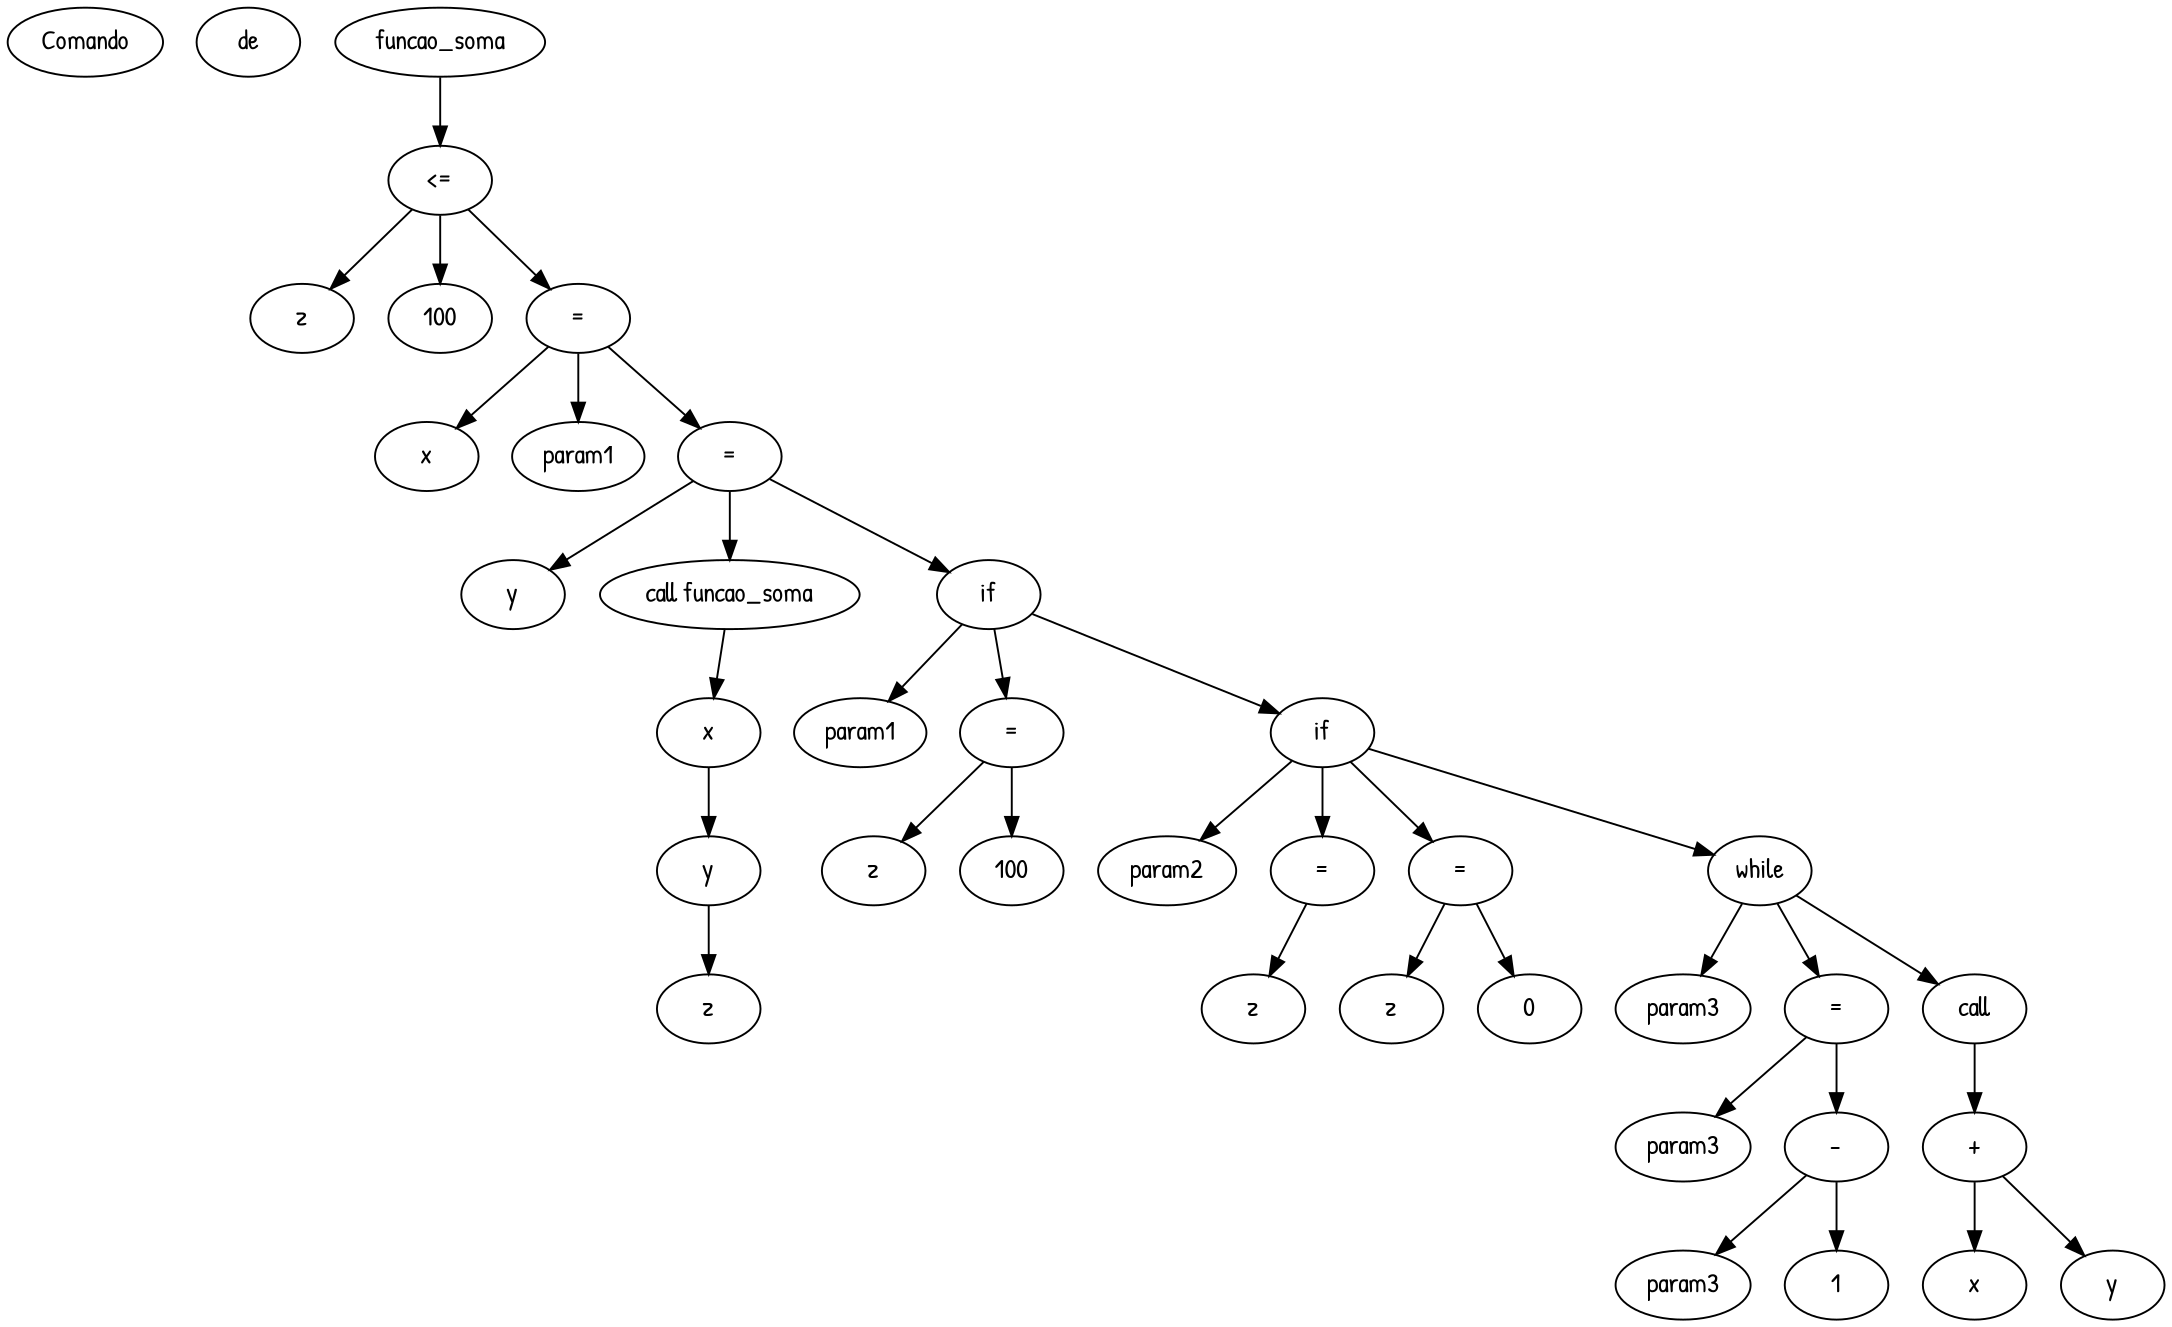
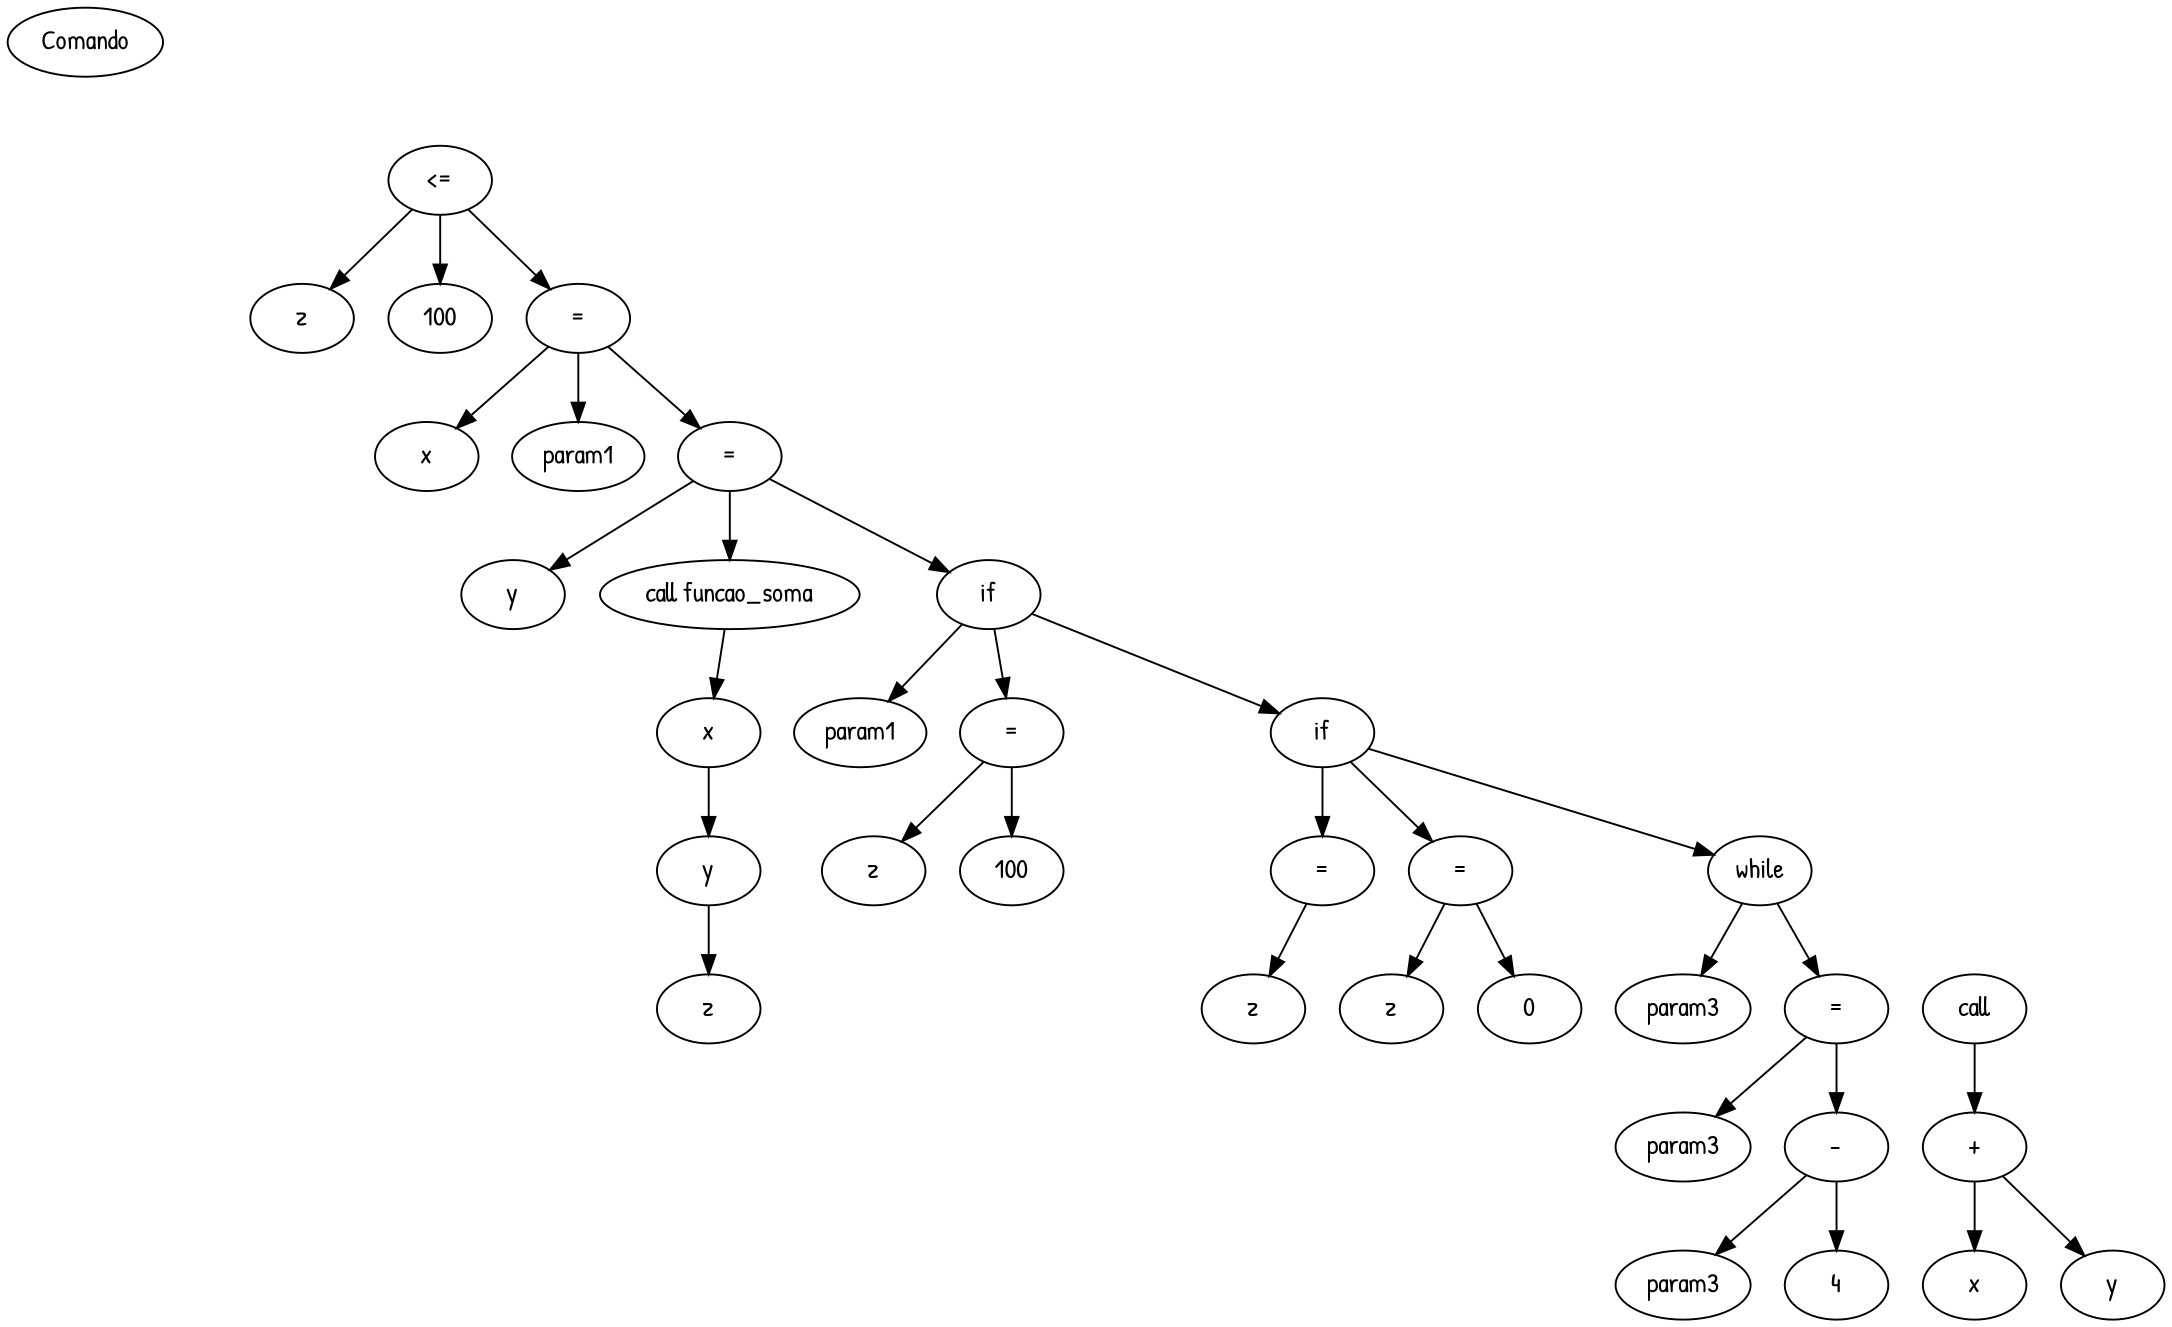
  digraph {
    fontname="Patrick Hand"
    node [fontname="Patrick Hand"]
    edge [fontname="Patrick Hand"]
    Comando
-   de
-   n3 [label=funcao_soma]
    n4 [label="<="]
    n5 [label=z]
    n6 [label=100]
    n7 [label="="]
    n8 [label=x]
    n9 [label=param1]
    n10 [label="="]
    n11 [label=y]
    n12 [label="call funcao_soma"]
    n13 [label=if]
    n14 [label=x]
    n15 [label=param1]
    n16 [label="="]
    n17 [label=if]
    n18 [label=y]
    n19 [label=z]
    n20 [label=100]
-   n21 [label=param2]
    n22 [label="="]
    n23 [label="="]
    n24 [label=while]
    n25 [label=z]
    n26 [label=z]
    n27 [label=z]
    n28 [label=0]
    n29 [label=param3]
    n30 [label="="]
    n31 [label=call]
    n32 [label=param3]
    n33 [label="-"]
    n34 [label="+"]
    n35 [label=param3]
-   n36 [label=1]
+   n36 [label=4]
    n37 [label=x]
    n38 [label=y]
-   n3 -> n4
    n4 -> n5
    n4 -> n6
    n4 -> n7
    n7 -> n8
    n7 -> n9
    n7 -> n10
    n10 -> n11
    n10 -> n12
    n10 -> n13
    n12 -> n14
    n13 -> n15
    n13 -> n16
    n13 -> n17
    n14 -> n18
    n16 -> n19
    n16 -> n20
-   n17 -> n21
    n17 -> n22
    n17 -> n23
    n17 -> n24
    n18 -> n25
    n22 -> n26
    n23 -> n27
    n23 -> n28
    n24 -> n29
    n24 -> n30
-   n24 -> n31
    n30 -> n32
    n30 -> n33
    n31 -> n34
    n33 -> n35
    n33 -> n36
    n34 -> n37
    n34 -> n38
  }
